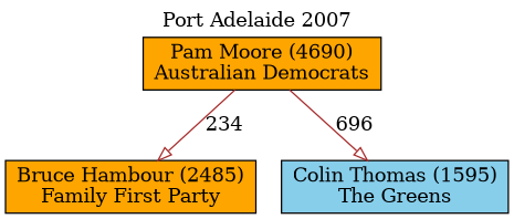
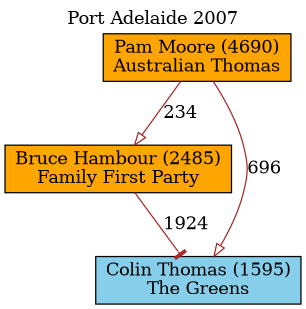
  digraph {
    label="Port Adelaide 2007"
    labelloc=t
    mclimit=10
    node [fillcolor=orange shape=box style=filled]
    edge [arrowhead=onormal color=brown]
    n1 [label="Bruce Hambour (2485)\nFamily First Party"]
    n2 [fillcolor=skyblue label="Colin Thomas (1595)\nThe Greens"]
-   n3 [label="Pam Moore (4690)\nAustralian Democrats"]
+   n3 [label="Pam Moore (4690)\nAustralian Thomas"]
+   n1 -> n2 [arrowhead=tee label=1924]
    n3 -> n1 [label=234]
    n3 -> n2 [label=696]
  }
